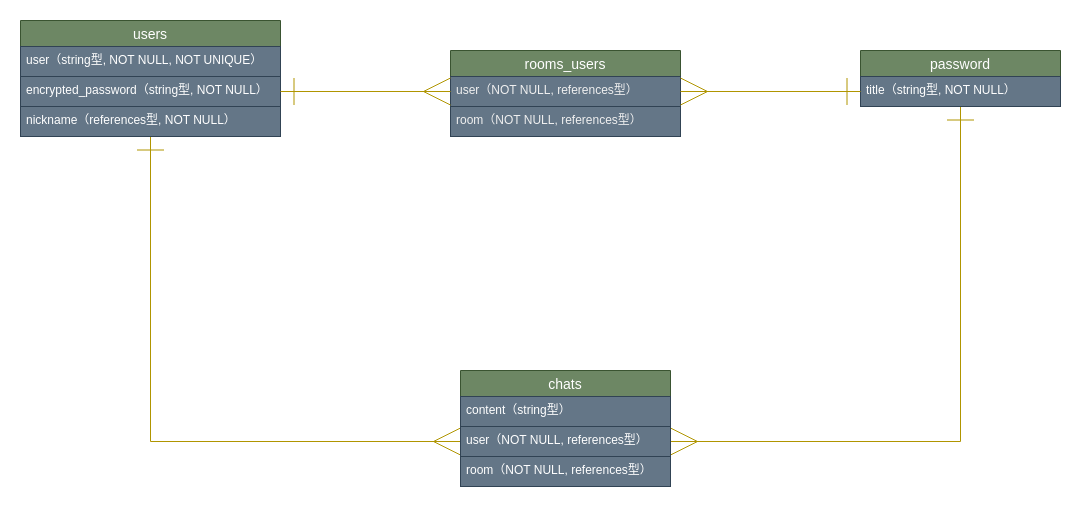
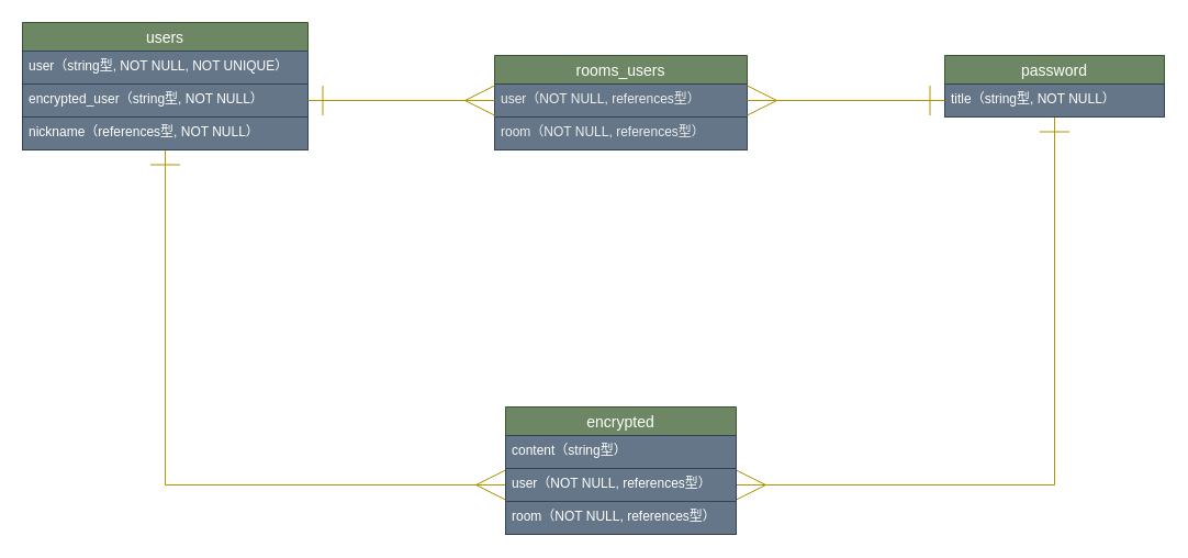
  <mxCell id="0" />
  <mxCell id="1" parent="0" />
  <mxCell id="2" style="edgeStyle=orthogonalEdgeStyle;rounded=0;orthogonalLoop=1;jettySize=auto;html=1;entryX=0;entryY=0.5;entryDx=0;entryDy=0;endArrow=ERmany;endFill=0;endSize=25;startArrow=ERone;startFill=0;startSize=25;fillColor=#e3c800;strokeColor=#B09500;" edge="1" parent="1" source="3" target="12"><mxGeometry relative="1" as="geometry" /></mxCell>
  <mxCell id="3" value="users" style="swimlane;fontStyle=0;childLayout=stackLayout;horizontal=1;startSize=26;horizontalStack=0;resizeParent=1;resizeParentMax=0;resizeLast=0;collapsible=1;marginBottom=0;align=center;fontSize=14;fillColor=#6d8764;strokeColor=#3A5431;fontColor=#ffffff;" vertex="1" parent="1"><mxGeometry x="20" y="20" width="260" height="116" as="geometry" /></mxCell>
  <mxCell id="4" value="user（string型, NOT NULL, NOT UNIQUE）" style="text;spacingLeft=4;spacingRight=4;overflow=hidden;rotatable=0;points=[[0,0.5],[1,0.5]];portConstraint=eastwest;fontSize=12;fillColor=#647687;strokeColor=#314354;fontColor=#ffffff;" vertex="1" parent="3"><mxGeometry y="26" width="260" height="30" as="geometry" /></mxCell>
- <mxCell id="5" value="encrypted_password（string型, NOT NULL）" style="text;strokeColor=#314354;fillColor=#647687;spacingLeft=4;spacingRight=4;overflow=hidden;rotatable=0;points=[[0,0.5],[1,0.5]];portConstraint=eastwest;fontSize=12;fontStyle=0;fontColor=#ffffff;" vertex="1" parent="3"><mxGeometry y="56" width="260" height="30" as="geometry" /></mxCell>
+ <mxCell id="5" value="encrypted_user（string型, NOT NULL）" style="text;strokeColor=#314354;fillColor=#647687;spacingLeft=4;spacingRight=4;overflow=hidden;rotatable=0;points=[[0,0.5],[1,0.5]];portConstraint=eastwest;fontSize=12;fontStyle=0;fontColor=#ffffff;" vertex="1" parent="3"><mxGeometry y="56" width="260" height="30" as="geometry" /></mxCell>
  <mxCell id="6" value="nickname（references型, NOT NULL）" style="text;strokeColor=#314354;fillColor=#647687;spacingLeft=4;spacingRight=4;overflow=hidden;rotatable=0;points=[[0,0.5],[1,0.5]];portConstraint=eastwest;fontSize=12;fontStyle=0;fontColor=#ffffff;" vertex="1" parent="3"><mxGeometry y="86" width="260" height="30" as="geometry" /></mxCell>
  <mxCell id="7" style="edgeStyle=orthogonalEdgeStyle;rounded=0;orthogonalLoop=1;jettySize=auto;html=1;entryX=1;entryY=0.5;entryDx=0;entryDy=0;endArrow=ERmany;endFill=0;endSize=25;startArrow=ERone;startFill=0;startSize=25;fillColor=#e3c800;strokeColor=#B09500;" edge="1" parent="1" source="8" target="12"><mxGeometry relative="1" as="geometry" /></mxCell>
  <mxCell id="8" value="password" style="swimlane;fontStyle=0;childLayout=stackLayout;horizontal=1;startSize=26;horizontalStack=0;resizeParent=1;resizeParentMax=0;resizeLast=0;collapsible=1;marginBottom=0;align=center;fontSize=14;fillColor=#6d8764;strokeColor=#3A5431;fontColor=#ffffff;" vertex="1" parent="1"><mxGeometry x="860" y="50" width="200" height="56" as="geometry" /></mxCell>
  <mxCell id="9" value="title（string型, NOT NULL）" style="text;strokeColor=#314354;fillColor=#647687;spacingLeft=4;spacingRight=4;overflow=hidden;rotatable=0;points=[[0,0.5],[1,0.5]];portConstraint=eastwest;fontSize=12;fontStyle=0;fontColor=#ffffff;" vertex="1" parent="8"><mxGeometry y="26" width="200" height="30" as="geometry" /></mxCell>
- <mxCell id="10" value="chats" style="swimlane;fontStyle=0;childLayout=stackLayout;horizontal=1;startSize=26;horizontalStack=0;resizeParent=1;resizeParentMax=0;resizeLast=0;collapsible=1;marginBottom=0;align=center;fontSize=14;fillColor=#6d8764;strokeColor=#3A5431;fontColor=#ffffff;" vertex="1" parent="1"><mxGeometry x="460" y="370" width="210" height="116" as="geometry" /></mxCell>
+ <mxCell id="10" value="encrypted" style="swimlane;fontStyle=0;childLayout=stackLayout;horizontal=1;startSize=26;horizontalStack=0;resizeParent=1;resizeParentMax=0;resizeLast=0;collapsible=1;marginBottom=0;align=center;fontSize=14;fillColor=#6d8764;strokeColor=#3A5431;fontColor=#ffffff;" vertex="1" parent="1"><mxGeometry x="460" y="370" width="210" height="116" as="geometry" /></mxCell>
  <mxCell id="11" value="content（string型）" style="text;strokeColor=#314354;fillColor=#647687;spacingLeft=4;spacingRight=4;overflow=hidden;rotatable=0;points=[[0,0.5],[1,0.5]];portConstraint=eastwest;fontSize=12;fontStyle=0;fontColor=#ffffff;" vertex="1" parent="10"><mxGeometry y="26" width="210" height="30" as="geometry" /></mxCell>
  <mxCell id="12" value="user（NOT NULL, references型）" style="text;strokeColor=#314354;fillColor=#647687;spacingLeft=4;spacingRight=4;overflow=hidden;rotatable=0;points=[[0,0.5],[1,0.5]];portConstraint=eastwest;fontSize=12;fontStyle=0;fontColor=#ffffff;" vertex="1" parent="10"><mxGeometry y="56" width="210" height="30" as="geometry" /></mxCell>
  <mxCell id="13" value="room（NOT NULL, references型）" style="text;strokeColor=#314354;fillColor=#647687;spacingLeft=4;spacingRight=4;overflow=hidden;rotatable=0;points=[[0,0.5],[1,0.5]];portConstraint=eastwest;fontSize=12;fontStyle=0;fontColor=#ffffff;" vertex="1" parent="10"><mxGeometry y="86" width="210" height="30" as="geometry" /></mxCell>
  <mxCell id="14" value="rooms_users" style="swimlane;fontStyle=0;childLayout=stackLayout;horizontal=1;startSize=26;horizontalStack=0;resizeParent=1;resizeParentMax=0;resizeLast=0;collapsible=1;marginBottom=0;align=center;fontSize=14;fillColor=#6d8764;strokeColor=#3A5431;fontColor=#ffffff;" vertex="1" parent="1"><mxGeometry x="450" y="50" width="230" height="86" as="geometry" /></mxCell>
  <mxCell id="15" value="user（NOT NULL, references型）" style="text;strokeColor=#314354;fillColor=#647687;spacingLeft=4;spacingRight=4;overflow=hidden;rotatable=0;points=[[0,0.5],[1,0.5]];portConstraint=eastwest;fontSize=12;fontStyle=0;fontColor=#F0F0F0;" vertex="1" parent="14"><mxGeometry y="26" width="230" height="30" as="geometry" /></mxCell>
  <mxCell id="16" value="room（NOT NULL, references型）" style="text;strokeColor=#314354;fillColor=#647687;spacingLeft=4;spacingRight=4;overflow=hidden;rotatable=0;points=[[0,0.5],[1,0.5]];portConstraint=eastwest;fontSize=12;fontStyle=0;fontColor=#F0F0F0;" vertex="1" parent="14"><mxGeometry y="56" width="230" height="30" as="geometry" /></mxCell>
  <mxCell id="17" style="edgeStyle=orthogonalEdgeStyle;rounded=0;orthogonalLoop=1;jettySize=auto;html=1;entryX=0;entryY=0.5;entryDx=0;entryDy=0;endArrow=ERmany;endFill=0;endSize=25;startArrow=ERone;startFill=0;startSize=25;fillColor=#e3c800;strokeColor=#B09500;" edge="1" parent="1" source="5" target="15"><mxGeometry relative="1" as="geometry" /></mxCell>
  <mxCell id="18" style="edgeStyle=orthogonalEdgeStyle;rounded=0;orthogonalLoop=1;jettySize=auto;html=1;entryX=1;entryY=0.5;entryDx=0;entryDy=0;endArrow=ERmany;endFill=0;endSize=25;startArrow=ERone;startFill=0;startSize=25;fillColor=#e3c800;strokeColor=#B09500;" edge="1" parent="1" source="9" target="15"><mxGeometry relative="1" as="geometry" /></mxCell>
